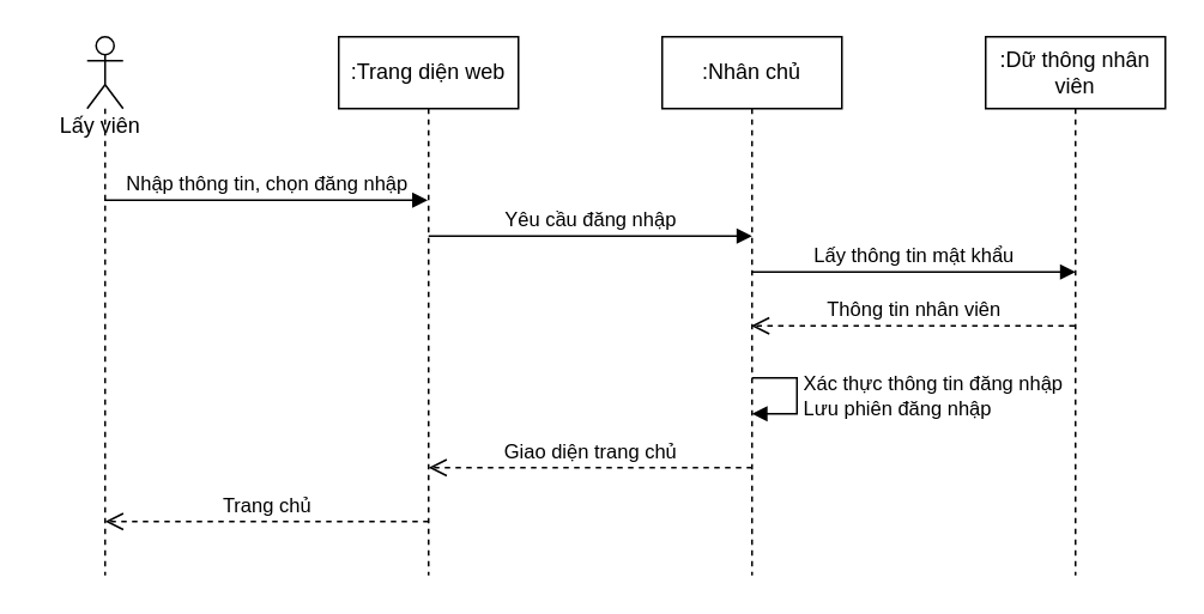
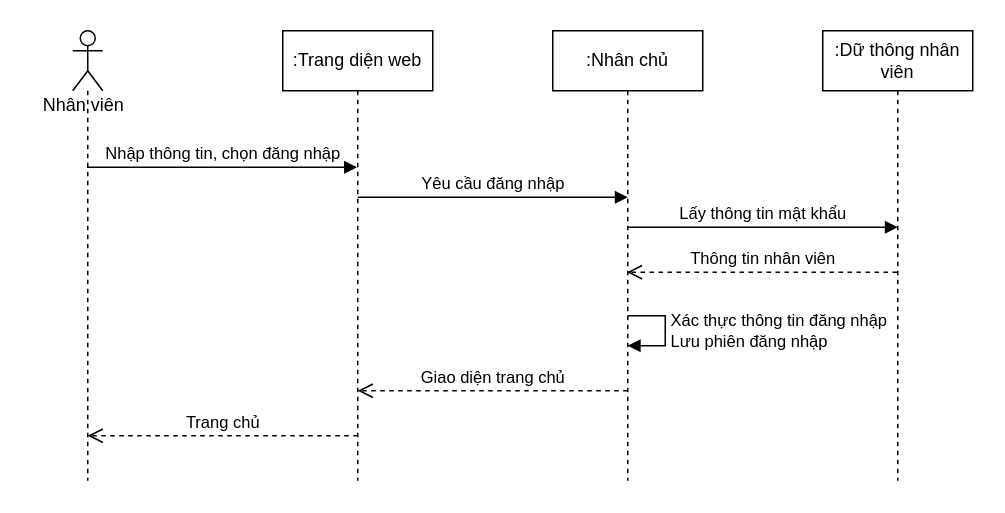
  <mxCell id="0" />
  <mxCell id="1" parent="0" />
  <mxCell id="2" value="" style="shape=umlLifeline;participant=umlActor;perimeter=lifelinePerimeter;whiteSpace=wrap;html=1;container=1;collapsible=0;recursiveResize=0;verticalAlign=top;spacingTop=36;outlineConnect=0;" vertex="1" parent="1"><mxGeometry x="48" y="20" width="20" height="300" as="geometry" /></mxCell>
- <mxCell id="3" value="Lấy viên" style="text;html=1;align=center;verticalAlign=middle;resizable=0;points=[];autosize=1;strokeColor=none;fillColor=none;" vertex="1" parent="1"><mxGeometry x="20" y="60" width="70" height="20" as="geometry" /></mxCell>
+ <mxCell id="3" value="Nhân viên" style="text;html=1;align=center;verticalAlign=middle;resizable=0;points=[];autosize=1;strokeColor=none;fillColor=none;" vertex="1" parent="1"><mxGeometry x="20" y="60" width="70" height="20" as="geometry" /></mxCell>
  <mxCell id="4" value=":Trang diện web" style="shape=umlLifeline;perimeter=lifelinePerimeter;whiteSpace=wrap;html=1;container=1;collapsible=0;recursiveResize=0;outlineConnect=0;" vertex="1" parent="1"><mxGeometry x="188" y="20" width="100" height="300" as="geometry" /></mxCell>
  <mxCell id="5" value="Trang chủ" style="html=1;verticalAlign=bottom;endArrow=open;dashed=1;endSize=8;rounded=0;" edge="1" parent="4"><mxGeometry relative="1" as="geometry"><mxPoint x="50" y="270" as="sourcePoint" /><mxPoint x="-130" y="270" as="targetPoint" /><Array as="points"><mxPoint x="-69.5" y="270" /></Array></mxGeometry></mxCell>
  <mxCell id="6" value="Giao diện trang chủ" style="html=1;verticalAlign=bottom;endArrow=open;dashed=1;endSize=8;rounded=0;" edge="1" parent="4"><mxGeometry relative="1" as="geometry"><mxPoint x="230" y="240" as="sourcePoint" /><mxPoint x="50" y="240" as="targetPoint" /><Array as="points"><mxPoint x="110.5" y="240" /></Array></mxGeometry></mxCell>
  <mxCell id="7" value=":Nhân chủ" style="shape=umlLifeline;perimeter=lifelinePerimeter;whiteSpace=wrap;html=1;container=1;collapsible=0;recursiveResize=0;outlineConnect=0;" vertex="1" parent="1"><mxGeometry x="368" y="20" width="100" height="300" as="geometry" /></mxCell>
  <mxCell id="8" value="Xác thực thông tin đăng nhập&lt;br&gt;Lưu phiên đăng nhập" style="edgeStyle=orthogonalEdgeStyle;html=1;align=left;spacingLeft=2;endArrow=block;rounded=0;entryX=1;entryY=0;" edge="1" parent="7"><mxGeometry relative="1" as="geometry"><mxPoint x="50" y="190" as="sourcePoint" /><Array as="points"><mxPoint x="75" y="190" /></Array><mxPoint x="50" y="210" as="targetPoint" /></mxGeometry></mxCell>
  <mxCell id="9" value=":Dữ thông nhân viên" style="shape=umlLifeline;perimeter=lifelinePerimeter;whiteSpace=wrap;html=1;container=1;collapsible=0;recursiveResize=0;outlineConnect=0;" vertex="1" parent="1"><mxGeometry x="548" y="20" width="100" height="300" as="geometry" /></mxCell>
  <mxCell id="10" value="Nhập thông tin, chọn đăng nhập" style="html=1;verticalAlign=bottom;endArrow=block;rounded=0;" edge="1" parent="1"><mxGeometry width="80" relative="1" as="geometry"><mxPoint x="57.5" y="111" as="sourcePoint" /><mxPoint x="237.5" y="111" as="targetPoint" /><Array as="points"><mxPoint x="188" y="111" /></Array></mxGeometry></mxCell>
  <mxCell id="11" value="Yêu cầu đăng nhập" style="html=1;verticalAlign=bottom;endArrow=block;rounded=0;" edge="1" parent="1"><mxGeometry width="80" relative="1" as="geometry"><mxPoint x="238" y="131" as="sourcePoint" /><mxPoint x="418" y="131" as="targetPoint" /><Array as="points"><mxPoint x="368.5" y="131" /></Array></mxGeometry></mxCell>
  <mxCell id="12" value="Lấy thông tin mật khẩu" style="html=1;verticalAlign=bottom;endArrow=block;rounded=0;" edge="1" parent="1"><mxGeometry width="80" relative="1" as="geometry"><mxPoint x="418" y="151" as="sourcePoint" /><mxPoint x="598" y="151" as="targetPoint" /><Array as="points"><mxPoint x="548.5" y="151" /></Array></mxGeometry></mxCell>
  <mxCell id="13" value="Thông tin nhân viên" style="html=1;verticalAlign=bottom;endArrow=open;dashed=1;endSize=8;rounded=0;" edge="1" parent="1"><mxGeometry relative="1" as="geometry"><mxPoint x="597.5" y="181" as="sourcePoint" /><mxPoint x="417.5" y="181" as="targetPoint" /><Array as="points"><mxPoint x="478" y="181" /></Array></mxGeometry></mxCell>
